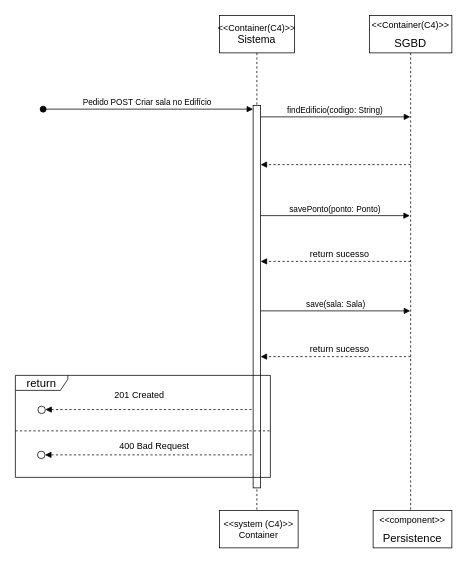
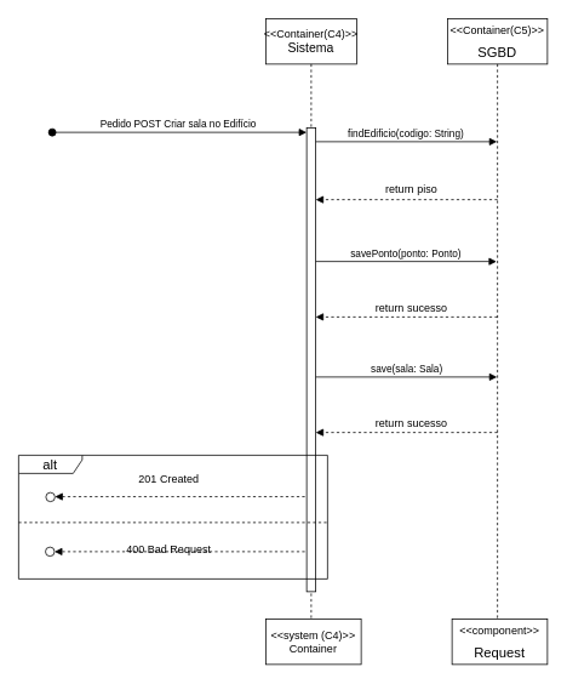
  <mxCell id="0" />
  <mxCell id="1" parent="0" />
  <mxCell id="2" value="&amp;lt;&amp;lt;Container(C4)&amp;gt;&amp;gt;&lt;br style=&quot;border-color: var(--border-color);&quot;&gt;&lt;font style=&quot;font-size: 14px;&quot;&gt;Sistema&lt;/font&gt;" style="shape=umlLifeline;perimeter=lifelinePerimeter;whiteSpace=wrap;html=1;container=1;dropTarget=0;collapsible=0;recursiveResize=0;outlineConnect=0;portConstraint=eastwest;newEdgeStyle={&quot;curved&quot;:0,&quot;rounded&quot;:0};size=50;" parent="1" vertex="1"><mxGeometry x="292" y="20" width="100" height="670" as="geometry" /></mxCell>
  <mxCell id="3" value="" style="html=1;points=[[0,0,0,0,5],[0,1,0,0,-5],[1,0,0,0,5],[1,1,0,0,-5]];perimeter=orthogonalPerimeter;outlineConnect=0;targetShapes=umlLifeline;portConstraint=eastwest;newEdgeStyle={&quot;curved&quot;:0,&quot;rounded&quot;:0};" parent="1" vertex="1"><mxGeometry x="337" y="140" width="10" height="510" as="geometry" /></mxCell>
  <mxCell id="4" value="Pedido&amp;nbsp;POST Criar sala no Edifício&amp;nbsp;" style="html=1;verticalAlign=bottom;startArrow=oval;startFill=1;endArrow=block;startSize=8;curved=0;rounded=0;entryX=0;entryY=0;entryDx=0;entryDy=5;entryPerimeter=0;" parent="1" target="3" edge="1"><mxGeometry width="60" relative="1" as="geometry"><mxPoint x="57" y="145" as="sourcePoint" /><mxPoint x="117" y="139.31" as="targetPoint" /></mxGeometry></mxCell>
  <mxCell id="5" value="" style="ellipse;whiteSpace=wrap;html=1;align=center;aspect=fixed;fillColor=none;strokeColor=none;resizable=0;perimeter=centerPerimeter;rotatable=0;allowArrows=0;points=[];outlineConnect=1;" parent="1" vertex="1"><mxGeometry x="392" y="210" width="10" height="10" as="geometry" /></mxCell>
  <mxCell id="6" value="&amp;lt;&amp;lt;system (C4)&amp;gt;&amp;gt;&lt;br style=&quot;border-color: var(--border-color);&quot;&gt;Container" style="shape=umlLifeline;perimeter=lifelinePerimeter;whiteSpace=wrap;html=1;container=1;dropTarget=0;collapsible=0;recursiveResize=0;outlineConnect=0;portConstraint=eastwest;newEdgeStyle={&quot;curved&quot;:0,&quot;rounded&quot;:0};size=60;" parent="1" vertex="1"><mxGeometry x="292" y="680" width="105" height="50" as="geometry" /></mxCell>
- <mxCell id="7" value="&lt;font style=&quot;font-size: 15px;&quot;&gt;return&lt;/font&gt;" style="shape=umlFrame;whiteSpace=wrap;html=1;pointerEvents=0;recursiveResize=0;container=1;collapsible=0;width=70;align=center;height=20;" parent="1" vertex="1"><mxGeometry x="20" y="500" width="340" height="136" as="geometry" /></mxCell>
+ <mxCell id="7" value="&lt;font style=&quot;font-size: 15px;&quot;&gt;alt&lt;/font&gt;" style="shape=umlFrame;whiteSpace=wrap;html=1;pointerEvents=0;recursiveResize=0;container=1;collapsible=0;width=70;align=center;height=20;" parent="1" vertex="1"><mxGeometry x="20" y="500" width="340" height="136" as="geometry" /></mxCell>
  <mxCell id="8" value="" style="html=1;verticalAlign=bottom;labelBackgroundColor=none;endArrow=block;endFill=1;dashed=1;rounded=0;" parent="7" edge="1"><mxGeometry width="160" relative="1" as="geometry"><mxPoint x="315" y="106" as="sourcePoint" /><mxPoint x="39.5" y="106" as="targetPoint" /></mxGeometry></mxCell>
- <mxCell id="9" value="&lt;div&gt;400 Bad Request&lt;/div&gt;&lt;div&gt;&lt;br&gt;&lt;/div&gt;" style="text;html=1;align=center;verticalAlign=middle;resizable=0;points=[];autosize=1;strokeColor=none;fillColor=none;" parent="7" vertex="1"><mxGeometry x="124.5" y="81" width="120" height="40" as="geometry" /></mxCell>
+ <mxCell id="9" value="&lt;div&gt;400 Bad Request&lt;/div&gt;&lt;div&gt;&lt;br&gt;&lt;/div&gt;" style="text;html=1;align=center;verticalAlign=middle;resizable=0;points=[];autosize=1;strokeColor=none;fillColor=none;" parent="7" vertex="1"><mxGeometry x="104.5" y="91" width="120" height="40" as="geometry" /></mxCell>
  <mxCell id="10" value="" style="ellipse;html=1;" parent="7" vertex="1"><mxGeometry x="29.5" y="101" width="10" height="10" as="geometry" /></mxCell>
  <mxCell id="11" value="201&amp;nbsp;Created" style="text;html=1;align=center;verticalAlign=middle;resizable=0;points=[];autosize=1;strokeColor=none;fillColor=none;" parent="7" vertex="1"><mxGeometry x="120" y="11" width="90" height="30" as="geometry" /></mxCell>
  <mxCell id="12" value="" style="html=1;verticalAlign=bottom;labelBackgroundColor=none;endArrow=block;endFill=1;dashed=1;rounded=0;" parent="7" edge="1"><mxGeometry width="160" relative="1" as="geometry"><mxPoint x="315" y="45.58" as="sourcePoint" /><mxPoint x="40" y="45.58" as="targetPoint" /></mxGeometry></mxCell>
  <mxCell id="13" value="" style="ellipse;html=1;" parent="7" vertex="1"><mxGeometry x="30" y="41" width="10" height="10" as="geometry" /></mxCell>
  <mxCell id="14" value="" style="line;strokeWidth=1;dashed=1;labelPosition=center;verticalLabelPosition=bottom;align=left;verticalAlign=top;spacingLeft=20;spacingTop=15;html=1;whiteSpace=wrap;" parent="7" vertex="1"><mxGeometry y="69" width="340" height="10" as="geometry" /></mxCell>
- <mxCell id="15" value="&lt;p style=&quot;line-height: 100%;&quot;&gt;&amp;lt;&amp;lt;Container(C4)&amp;gt;&amp;gt;&lt;br&gt;&lt;/p&gt;&lt;p style=&quot;line-height: 100%;&quot;&gt;&lt;span style=&quot;font-size: 15px;&quot;&gt;SGBD&lt;/span&gt;&lt;/p&gt;" style="shape=umlLifeline;perimeter=lifelinePerimeter;whiteSpace=wrap;html=1;container=1;dropTarget=0;collapsible=0;recursiveResize=0;outlineConnect=0;portConstraint=eastwest;newEdgeStyle={&quot;curved&quot;:0,&quot;rounded&quot;:0};size=50;" parent="1" vertex="1"><mxGeometry x="492" y="20" width="110" height="670" as="geometry" /></mxCell>
- <mxCell id="16" value="&lt;p style=&quot;line-height: 100%;&quot;&gt;&amp;lt;&amp;lt;component&amp;gt;&amp;gt;&lt;br&gt;&lt;/p&gt;&lt;p style=&quot;line-height: 100%;&quot;&gt;&lt;span style=&quot;font-size: 15px;&quot;&gt;Persistence&lt;/span&gt;&lt;/p&gt;" style="shape=umlLifeline;perimeter=lifelinePerimeter;whiteSpace=wrap;html=1;container=1;dropTarget=0;collapsible=0;recursiveResize=0;outlineConnect=0;portConstraint=eastwest;newEdgeStyle={&quot;curved&quot;:0,&quot;rounded&quot;:0};size=50;" parent="1" vertex="1"><mxGeometry x="497" y="680" width="105" height="50" as="geometry" /></mxCell>
+ <mxCell id="15" value="&lt;p style=&quot;line-height: 100%;&quot;&gt;&amp;lt;&amp;lt;Container(C5)&amp;gt;&amp;gt;&lt;br&gt;&lt;/p&gt;&lt;p style=&quot;line-height: 100%;&quot;&gt;&lt;span style=&quot;font-size: 15px;&quot;&gt;SGBD&lt;/span&gt;&lt;/p&gt;" style="shape=umlLifeline;perimeter=lifelinePerimeter;whiteSpace=wrap;html=1;container=1;dropTarget=0;collapsible=0;recursiveResize=0;outlineConnect=0;portConstraint=eastwest;newEdgeStyle={&quot;curved&quot;:0,&quot;rounded&quot;:0};size=50;" parent="1" vertex="1"><mxGeometry x="492" y="20" width="110" height="670" as="geometry" /></mxCell>
+ <mxCell id="16" value="&lt;p style=&quot;line-height: 100%;&quot;&gt;&amp;lt;&amp;lt;component&amp;gt;&amp;gt;&lt;br&gt;&lt;/p&gt;&lt;p style=&quot;line-height: 100%;&quot;&gt;&lt;span style=&quot;font-size: 15px;&quot;&gt;Request&lt;/span&gt;&lt;/p&gt;" style="shape=umlLifeline;perimeter=lifelinePerimeter;whiteSpace=wrap;html=1;container=1;dropTarget=0;collapsible=0;recursiveResize=0;outlineConnect=0;portConstraint=eastwest;newEdgeStyle={&quot;curved&quot;:0,&quot;rounded&quot;:0};size=50;" parent="1" vertex="1"><mxGeometry x="497" y="680" width="105" height="50" as="geometry" /></mxCell>
  <mxCell id="17" value="save(sala: Sala)" style="html=1;verticalAlign=bottom;endArrow=block;curved=0;rounded=0;" parent="1" edge="1"><mxGeometry x="0.003" width="80" relative="1" as="geometry"><mxPoint x="347" y="414" as="sourcePoint" /><mxPoint x="546.5" y="414" as="targetPoint" /><mxPoint as="offset" /></mxGeometry></mxCell>
  <mxCell id="18" value="findEdificio(codigo: String)" style="html=1;verticalAlign=bottom;endArrow=block;curved=0;rounded=0;" parent="1" edge="1"><mxGeometry x="-0.004" width="80" relative="1" as="geometry"><mxPoint x="347" y="155.33" as="sourcePoint" /><mxPoint x="546.5" y="155.33" as="targetPoint" /><mxPoint as="offset" /></mxGeometry></mxCell>
  <mxCell id="19" value="savePonto(ponto: Ponto)" style="html=1;verticalAlign=bottom;endArrow=block;curved=0;rounded=0;" parent="1" edge="1"><mxGeometry x="-0.004" width="80" relative="1" as="geometry"><mxPoint x="347" y="287" as="sourcePoint" /><mxPoint x="546" y="287" as="targetPoint" /><mxPoint as="offset" /></mxGeometry></mxCell>
  <mxCell id="20" value="" style="html=1;verticalAlign=bottom;labelBackgroundColor=none;endArrow=block;endFill=1;dashed=1;rounded=0;" parent="1" edge="1"><mxGeometry width="160" relative="1" as="geometry"><mxPoint x="547" y="219" as="sourcePoint" /><mxPoint x="347" y="219" as="targetPoint" /></mxGeometry></mxCell>
+ <mxCell id="21" value="return piso" style="text;html=1;align=center;verticalAlign=middle;resizable=0;points=[];autosize=1;strokeColor=none;fillColor=none;" parent="1" vertex="1"><mxGeometry x="412" y="193" width="80" height="30" as="geometry" /></mxCell>
  <mxCell id="22" value="" style="html=1;verticalAlign=bottom;labelBackgroundColor=none;endArrow=block;endFill=1;dashed=1;rounded=0;" parent="1" edge="1"><mxGeometry width="160" relative="1" as="geometry"><mxPoint x="547" y="348" as="sourcePoint" /><mxPoint x="347" y="348" as="targetPoint" /></mxGeometry></mxCell>
  <mxCell id="23" value="return sucesso" style="text;html=1;align=center;verticalAlign=middle;resizable=0;points=[];autosize=1;strokeColor=none;fillColor=none;" parent="1" vertex="1"><mxGeometry x="402" y="323" width="100" height="30" as="geometry" /></mxCell>
  <mxCell id="24" value="" style="html=1;verticalAlign=bottom;labelBackgroundColor=none;endArrow=block;endFill=1;dashed=1;rounded=0;" parent="1" edge="1"><mxGeometry width="160" relative="1" as="geometry"><mxPoint x="547" y="475" as="sourcePoint" /><mxPoint x="347" y="475" as="targetPoint" /></mxGeometry></mxCell>
  <mxCell id="25" value="return sucesso" style="text;html=1;align=center;verticalAlign=middle;resizable=0;points=[];autosize=1;strokeColor=none;fillColor=none;" parent="1" vertex="1"><mxGeometry x="402" y="450" width="100" height="30" as="geometry" /></mxCell>
